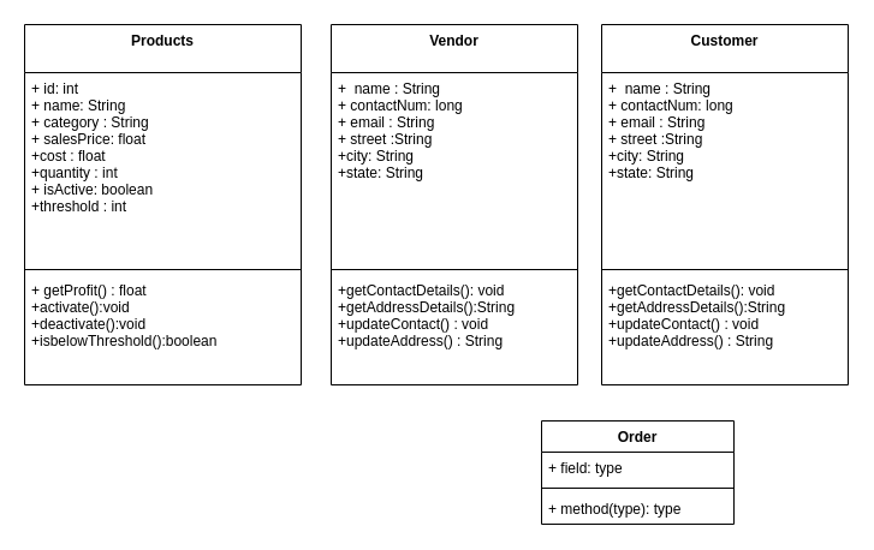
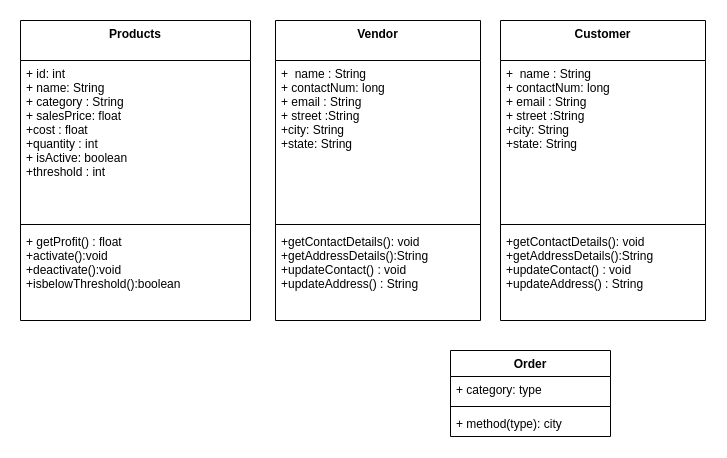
  <mxCell id="0" />
  <mxCell id="1" parent="0" />
  <mxCell id="2" value="Products" style="swimlane;fontStyle=1;align=center;verticalAlign=top;childLayout=stackLayout;horizontal=1;startSize=40;horizontalStack=0;resizeParent=1;resizeParentMax=0;resizeLast=0;collapsible=1;marginBottom=0;" vertex="1" parent="1"><mxGeometry x="20" y="20" width="230" height="300" as="geometry" /></mxCell>
  <mxCell id="3" value="+ id: int&#10;+ name: String&#10;+ category : String&#10;+ salesPrice: float&#10;+cost : float&#10;+quantity : int&#10;+ isActive: boolean&#10;+threshold : int" style="text;strokeColor=none;fillColor=none;align=left;verticalAlign=top;spacingLeft=4;spacingRight=4;overflow=hidden;rotatable=0;points=[[0,0.5],[1,0.5]];portConstraint=eastwest;" vertex="1" parent="2"><mxGeometry y="40" width="230" height="160" as="geometry" /></mxCell>
  <mxCell id="4" value="" style="line;strokeWidth=1;fillColor=none;align=left;verticalAlign=middle;spacingTop=-1;spacingLeft=3;spacingRight=3;rotatable=0;labelPosition=right;points=[];portConstraint=eastwest;" vertex="1" parent="2"><mxGeometry y="200" width="230" height="8" as="geometry" /></mxCell>
  <mxCell id="5" value="+ getProfit() : float&#10;+activate():void&#10;+deactivate():void&#10;+isbelowThreshold():boolean" style="text;strokeColor=none;fillColor=none;align=left;verticalAlign=top;spacingLeft=4;spacingRight=4;overflow=hidden;rotatable=0;points=[[0,0.5],[1,0.5]];portConstraint=eastwest;" vertex="1" parent="2"><mxGeometry y="208" width="230" height="92" as="geometry" /></mxCell>
  <mxCell id="6" value="Vendor" style="swimlane;fontStyle=1;align=center;verticalAlign=top;childLayout=stackLayout;horizontal=1;startSize=40;horizontalStack=0;resizeParent=1;resizeParentMax=0;resizeLast=0;collapsible=1;marginBottom=0;" vertex="1" parent="1"><mxGeometry x="275" y="20" width="205" height="300" as="geometry" /></mxCell>
  <mxCell id="7" value="+  name : String&#10;+ contactNum: long&#10;+ email : String&#10;+ street :String&#10;+city: String&#10;+state: String" style="text;strokeColor=none;fillColor=none;align=left;verticalAlign=top;spacingLeft=4;spacingRight=4;overflow=hidden;rotatable=0;points=[[0,0.5],[1,0.5]];portConstraint=eastwest;" vertex="1" parent="6"><mxGeometry y="40" width="205" height="160" as="geometry" /></mxCell>
  <mxCell id="8" value="" style="line;strokeWidth=1;fillColor=none;align=left;verticalAlign=middle;spacingTop=-1;spacingLeft=3;spacingRight=3;rotatable=0;labelPosition=right;points=[];portConstraint=eastwest;" vertex="1" parent="6"><mxGeometry y="200" width="205" height="8" as="geometry" /></mxCell>
  <mxCell id="9" value="+getContactDetails(): void&#10;+getAddressDetails():String&#10;+updateContact() : void&#10;+updateAddress() : String" style="text;strokeColor=none;fillColor=none;align=left;verticalAlign=top;spacingLeft=4;spacingRight=4;overflow=hidden;rotatable=0;points=[[0,0.5],[1,0.5]];portConstraint=eastwest;" vertex="1" parent="6"><mxGeometry y="208" width="205" height="92" as="geometry" /></mxCell>
  <mxCell id="10" value="Order" style="swimlane;fontStyle=1;align=center;verticalAlign=top;childLayout=stackLayout;horizontal=1;startSize=26;horizontalStack=0;resizeParent=1;resizeParentMax=0;resizeLast=0;collapsible=1;marginBottom=0;" vertex="1" parent="1"><mxGeometry x="450" y="350" width="160" height="86" as="geometry" /></mxCell>
- <mxCell id="11" value="+ field: type" style="text;strokeColor=none;fillColor=none;align=left;verticalAlign=top;spacingLeft=4;spacingRight=4;overflow=hidden;rotatable=0;points=[[0,0.5],[1,0.5]];portConstraint=eastwest;" vertex="1" parent="10"><mxGeometry y="26" width="160" height="26" as="geometry" /></mxCell>
+ <mxCell id="11" value="+ category: type" style="text;strokeColor=none;fillColor=none;align=left;verticalAlign=top;spacingLeft=4;spacingRight=4;overflow=hidden;rotatable=0;points=[[0,0.5],[1,0.5]];portConstraint=eastwest;" vertex="1" parent="10"><mxGeometry y="26" width="160" height="26" as="geometry" /></mxCell>
  <mxCell id="12" value="" style="line;strokeWidth=1;fillColor=none;align=left;verticalAlign=middle;spacingTop=-1;spacingLeft=3;spacingRight=3;rotatable=0;labelPosition=right;points=[];portConstraint=eastwest;" vertex="1" parent="10"><mxGeometry y="52" width="160" height="8" as="geometry" /></mxCell>
- <mxCell id="13" value="+ method(type): type" style="text;strokeColor=none;fillColor=none;align=left;verticalAlign=top;spacingLeft=4;spacingRight=4;overflow=hidden;rotatable=0;points=[[0,0.5],[1,0.5]];portConstraint=eastwest;" vertex="1" parent="10"><mxGeometry y="60" width="160" height="26" as="geometry" /></mxCell>
+ <mxCell id="13" value="+ method(type): city" style="text;strokeColor=none;fillColor=none;align=left;verticalAlign=top;spacingLeft=4;spacingRight=4;overflow=hidden;rotatable=0;points=[[0,0.5],[1,0.5]];portConstraint=eastwest;" vertex="1" parent="10"><mxGeometry y="60" width="160" height="26" as="geometry" /></mxCell>
  <mxCell id="14" value="Customer" style="swimlane;fontStyle=1;align=center;verticalAlign=top;childLayout=stackLayout;horizontal=1;startSize=40;horizontalStack=0;resizeParent=1;resizeParentMax=0;resizeLast=0;collapsible=1;marginBottom=0;" vertex="1" parent="1"><mxGeometry x="500" y="20" width="205" height="300" as="geometry" /></mxCell>
  <mxCell id="15" value="+  name : String&#10;+ contactNum: long&#10;+ email : String&#10;+ street :String&#10;+city: String&#10;+state: String" style="text;strokeColor=none;fillColor=none;align=left;verticalAlign=top;spacingLeft=4;spacingRight=4;overflow=hidden;rotatable=0;points=[[0,0.5],[1,0.5]];portConstraint=eastwest;" vertex="1" parent="14"><mxGeometry y="40" width="205" height="160" as="geometry" /></mxCell>
  <mxCell id="16" value="" style="line;strokeWidth=1;fillColor=none;align=left;verticalAlign=middle;spacingTop=-1;spacingLeft=3;spacingRight=3;rotatable=0;labelPosition=right;points=[];portConstraint=eastwest;" vertex="1" parent="14"><mxGeometry y="200" width="205" height="8" as="geometry" /></mxCell>
  <mxCell id="17" value="+getContactDetails(): void&#10;+getAddressDetails():String&#10;+updateContact() : void&#10;+updateAddress() : String" style="text;strokeColor=none;fillColor=none;align=left;verticalAlign=top;spacingLeft=4;spacingRight=4;overflow=hidden;rotatable=0;points=[[0,0.5],[1,0.5]];portConstraint=eastwest;" vertex="1" parent="14"><mxGeometry y="208" width="205" height="92" as="geometry" /></mxCell>
